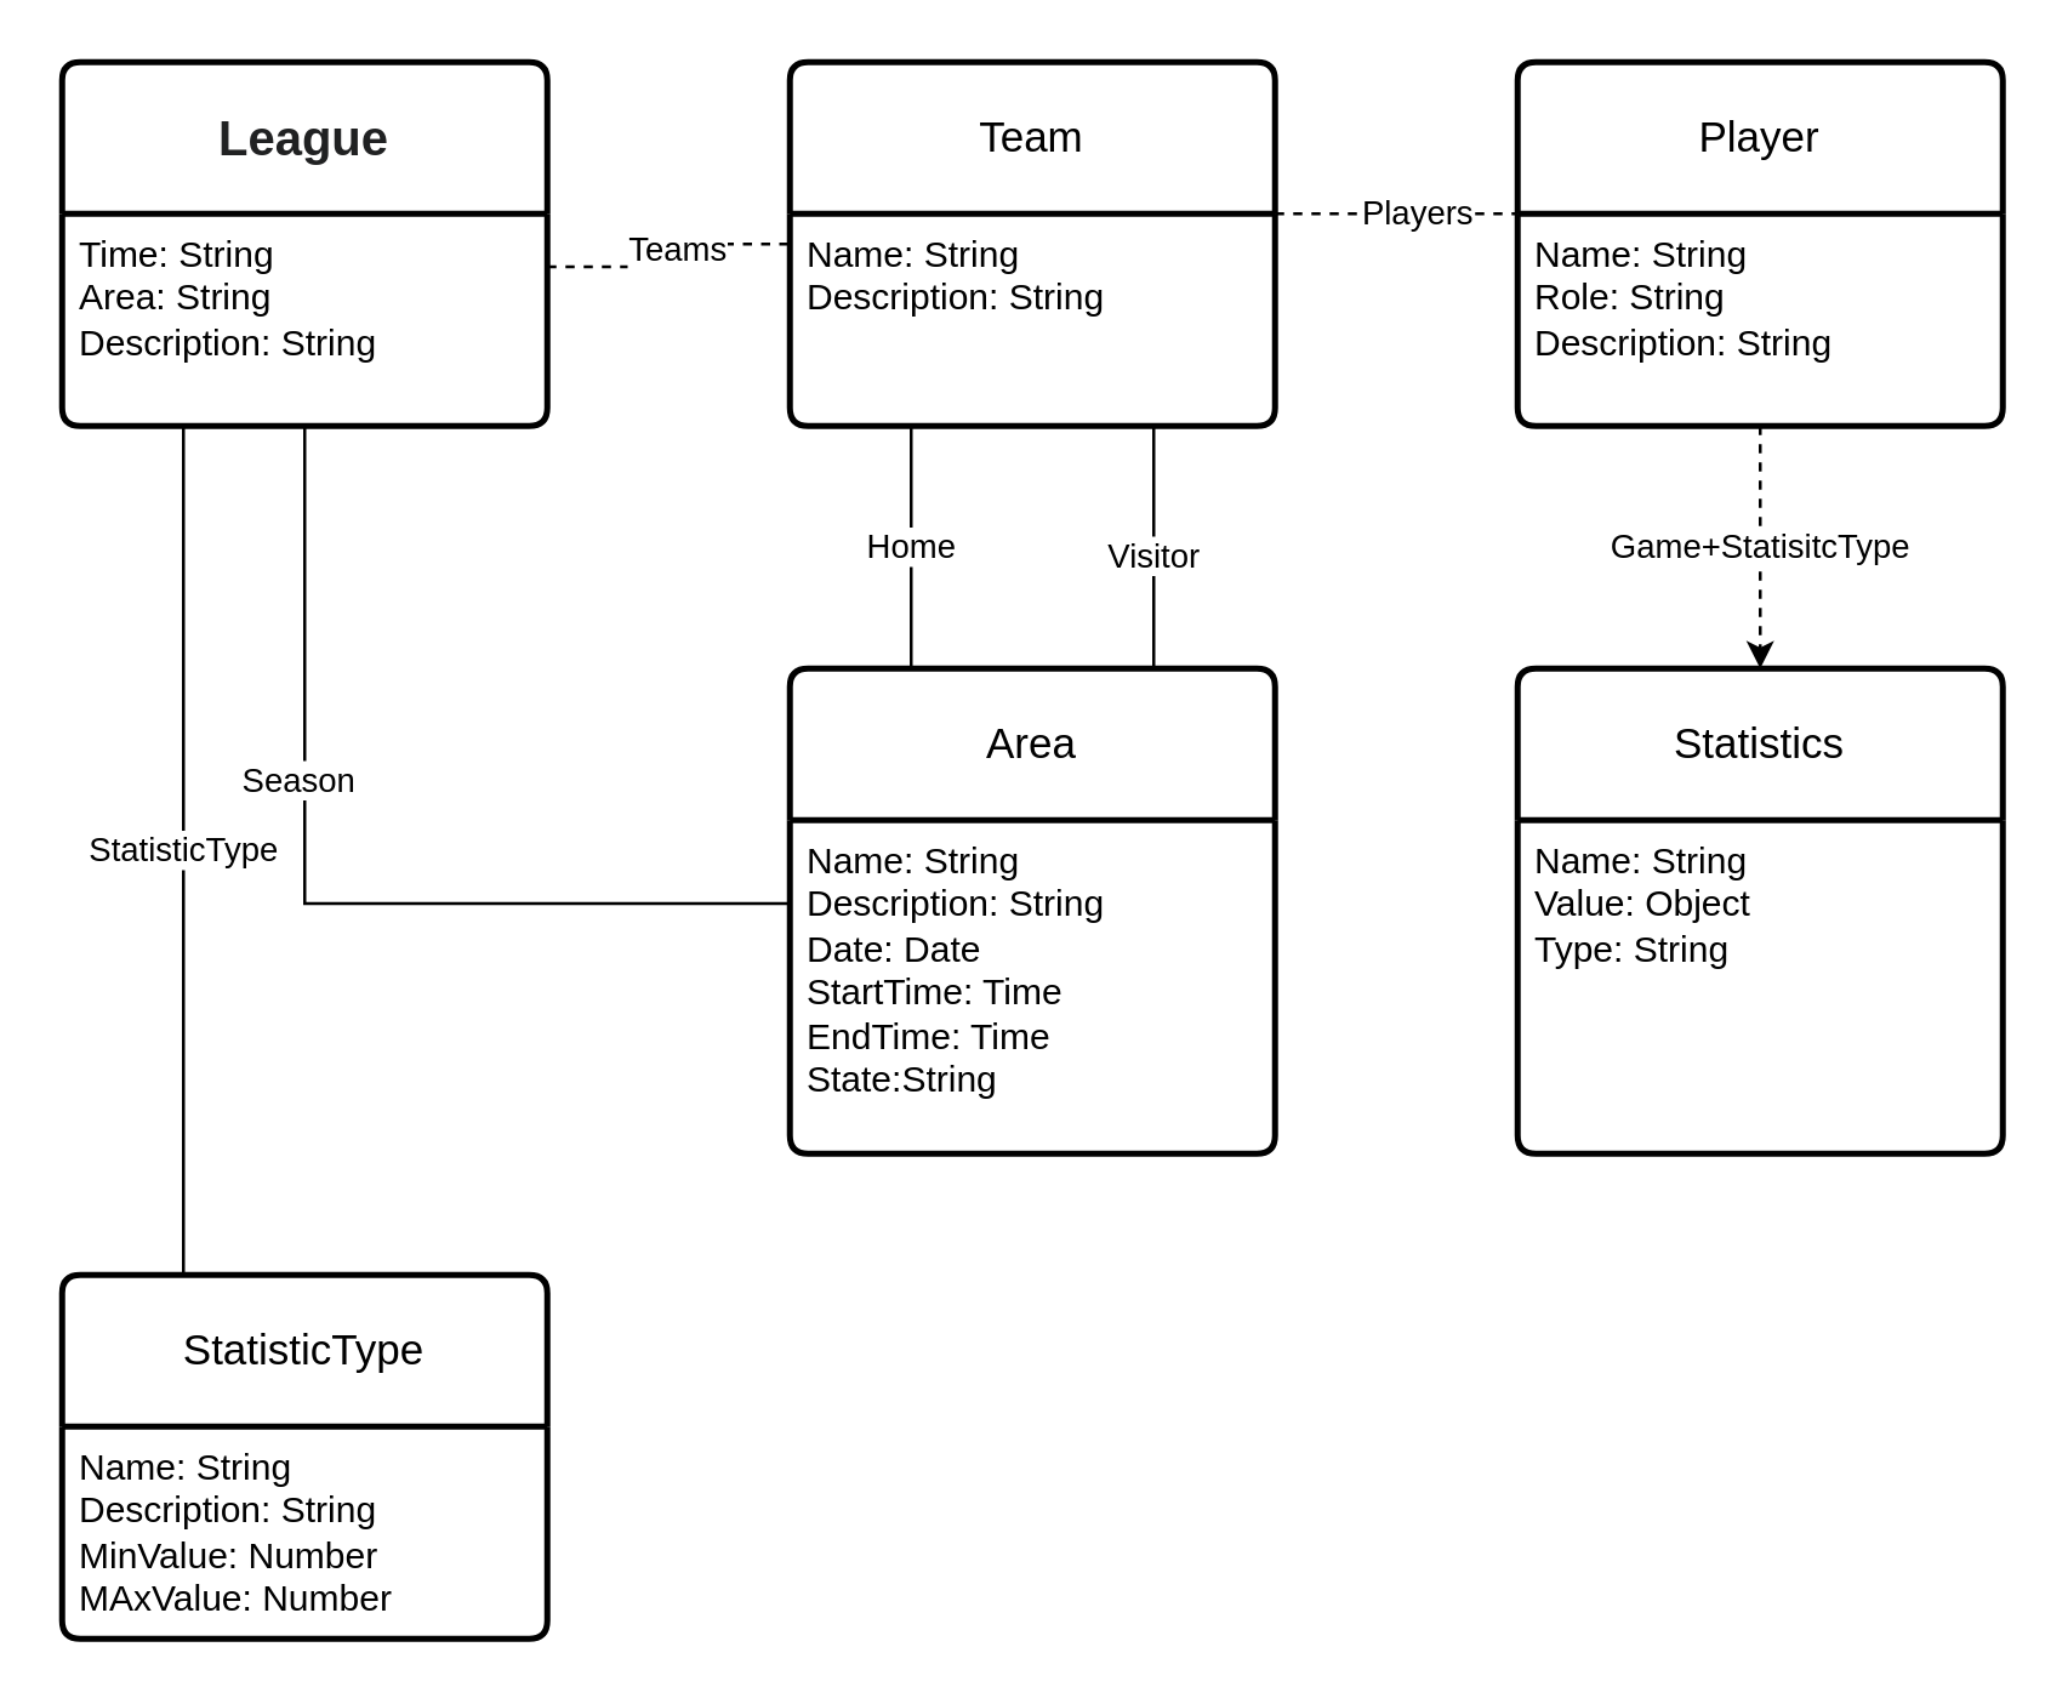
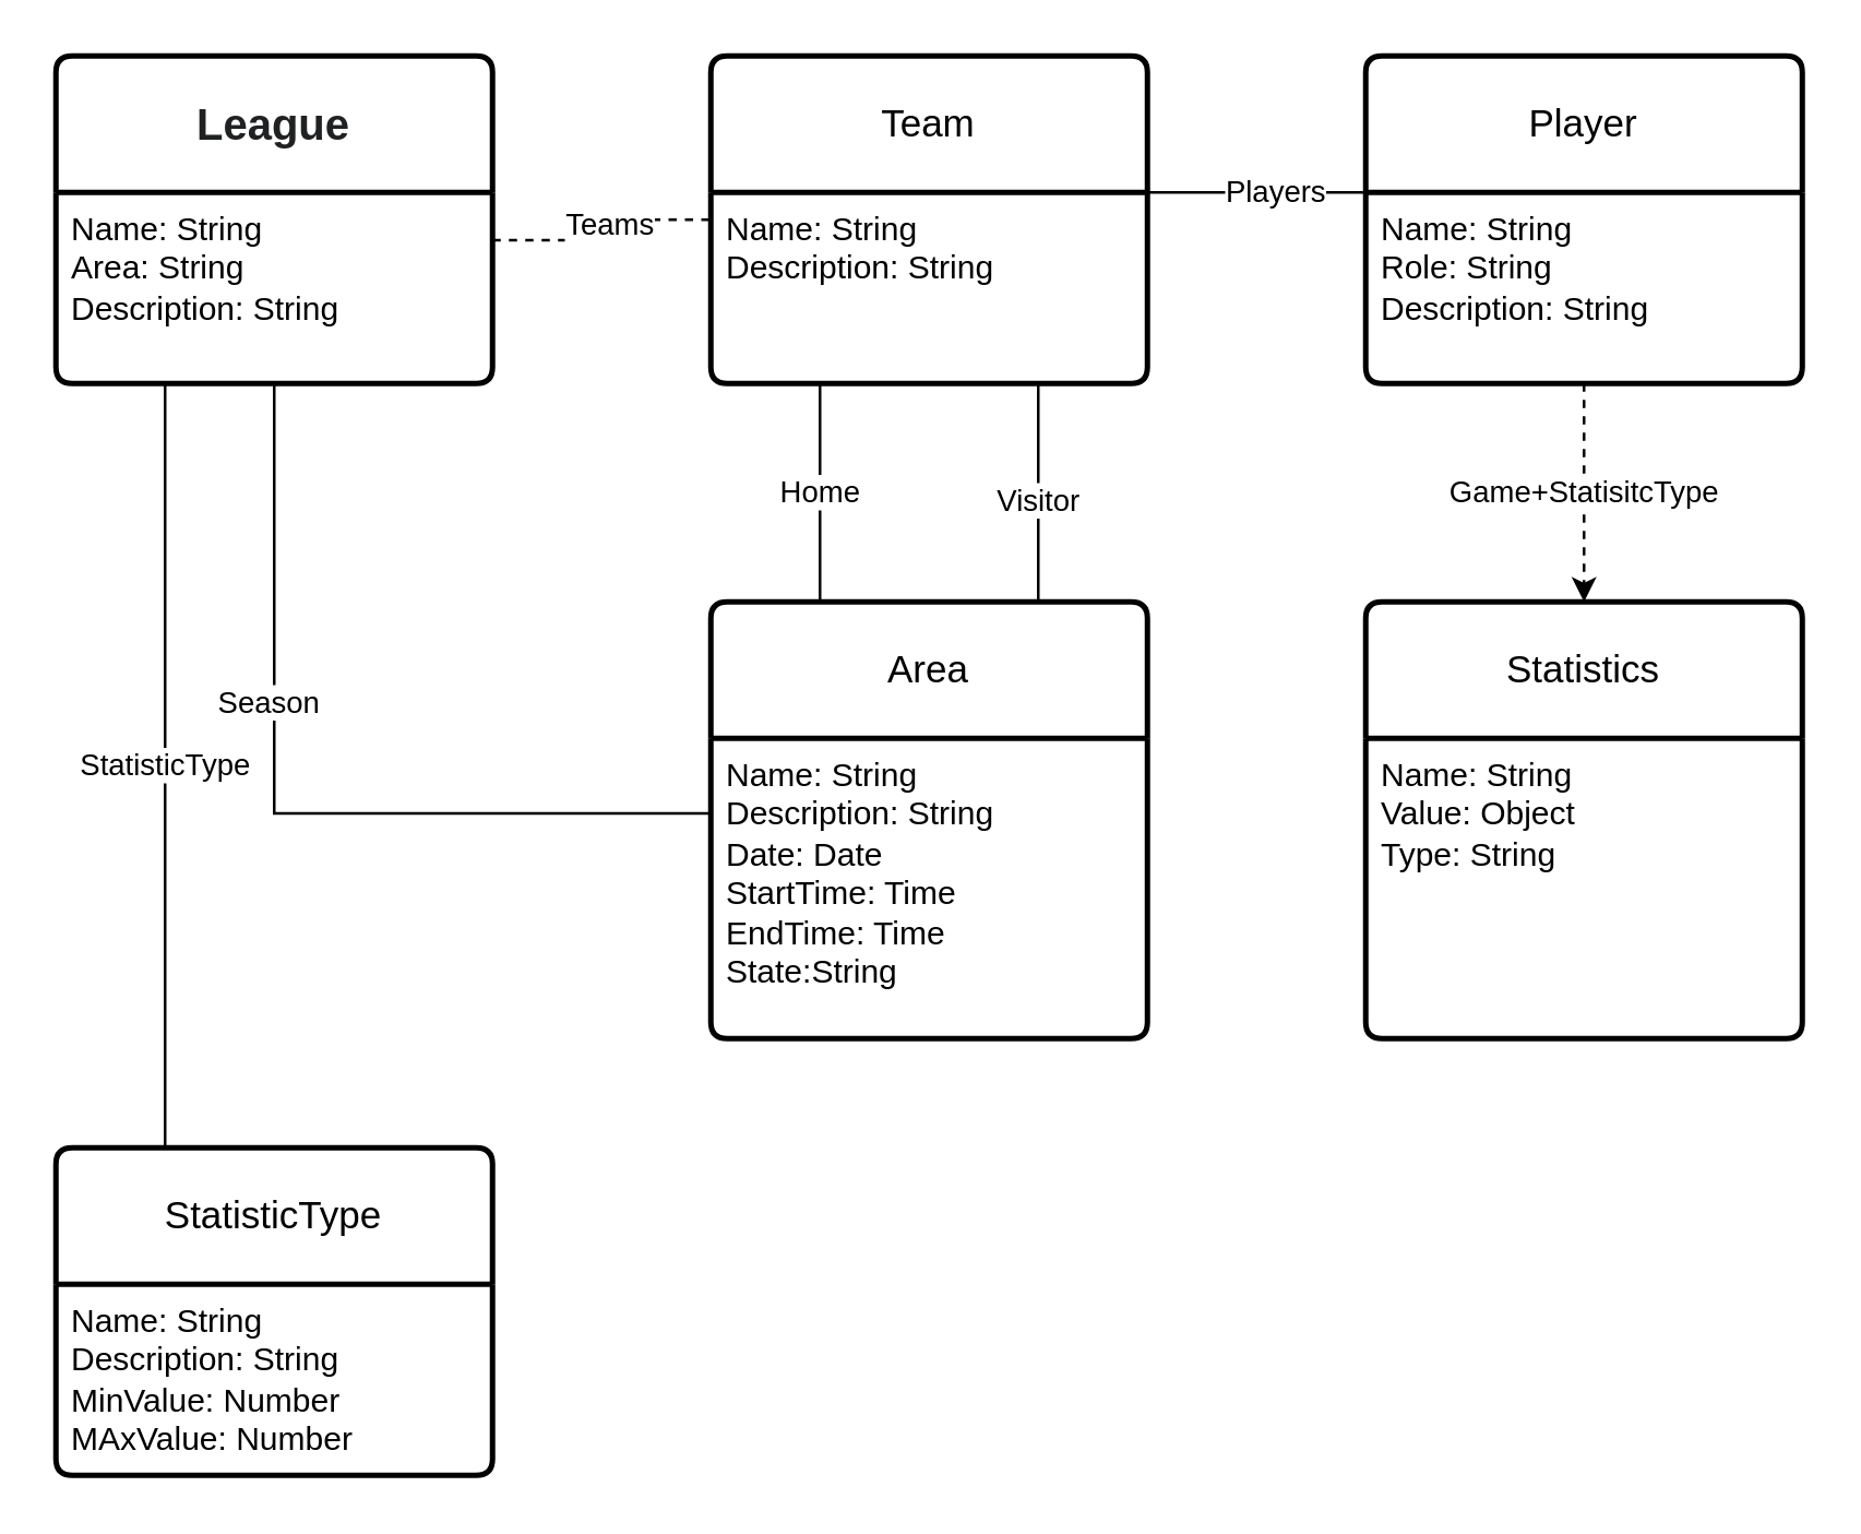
  <mxCell id="0" />
  <mxCell id="1" parent="0" />
  <mxCell id="2" value="&lt;b style=&quot;color: rgb(32, 33, 34); font-family: sans-serif; font-size: 16px; text-align: start; background-color: rgb(255, 255, 255);&quot;&gt;League&lt;/b&gt;" style="swimlane;childLayout=stackLayout;horizontal=1;startSize=50;horizontalStack=0;rounded=1;fontSize=14;fontStyle=0;strokeWidth=2;resizeParent=0;resizeLast=1;shadow=0;dashed=0;align=center;arcSize=4;whiteSpace=wrap;html=1;" vertex="1" parent="1"><mxGeometry x="20" y="20" width="160" height="120" as="geometry" /></mxCell>
- <mxCell id="3" value="Time: String&lt;br&gt;Area: String&lt;br&gt;Description: String" style="align=left;strokeColor=none;fillColor=none;spacingLeft=4;spacingRight=4;fontSize=12;verticalAlign=top;resizable=0;rotatable=0;part=1;html=1;whiteSpace=wrap;" vertex="1" parent="2"><mxGeometry y="50" width="160" height="70" as="geometry" /></mxCell>
+ <mxCell id="3" value="Name: String&lt;br&gt;Area: String&lt;br&gt;Description: String" style="align=left;strokeColor=none;fillColor=none;spacingLeft=4;spacingRight=4;fontSize=12;verticalAlign=top;resizable=0;rotatable=0;part=1;html=1;whiteSpace=wrap;" vertex="1" parent="2"><mxGeometry y="50" width="160" height="70" as="geometry" /></mxCell>
  <mxCell id="4" value="Team" style="swimlane;childLayout=stackLayout;horizontal=1;startSize=50;horizontalStack=0;rounded=1;fontSize=14;fontStyle=0;strokeWidth=2;resizeParent=0;resizeLast=1;shadow=0;dashed=0;align=center;arcSize=4;whiteSpace=wrap;html=1;" vertex="1" parent="1"><mxGeometry x="260" y="20" width="160" height="120" as="geometry" /></mxCell>
  <mxCell id="5" value="Name: String&lt;br&gt;Description: String" style="align=left;strokeColor=none;fillColor=none;spacingLeft=4;spacingRight=4;fontSize=12;verticalAlign=top;resizable=0;rotatable=0;part=1;html=1;whiteSpace=wrap;" vertex="1" parent="4"><mxGeometry y="50" width="160" height="70" as="geometry" /></mxCell>
  <mxCell id="6" value="Player" style="swimlane;childLayout=stackLayout;horizontal=1;startSize=50;horizontalStack=0;rounded=1;fontSize=14;fontStyle=0;strokeWidth=2;resizeParent=0;resizeLast=1;shadow=0;dashed=0;align=center;arcSize=4;whiteSpace=wrap;html=1;" vertex="1" parent="1"><mxGeometry x="500" y="20" width="160" height="120" as="geometry" /></mxCell>
  <mxCell id="7" value="Name: String&lt;div&gt;Role: String&lt;br&gt;Description: String&lt;/div&gt;" style="align=left;strokeColor=none;fillColor=none;spacingLeft=4;spacingRight=4;fontSize=12;verticalAlign=top;resizable=0;rotatable=0;part=1;html=1;whiteSpace=wrap;" vertex="1" parent="6"><mxGeometry y="50" width="160" height="70" as="geometry" /></mxCell>
  <mxCell id="8" value="Area" style="swimlane;childLayout=stackLayout;horizontal=1;startSize=50;horizontalStack=0;rounded=1;fontSize=14;fontStyle=0;strokeWidth=2;resizeParent=0;resizeLast=1;shadow=0;dashed=0;align=center;arcSize=4;whiteSpace=wrap;html=1;" vertex="1" parent="1"><mxGeometry x="260" y="220" width="160" height="160" as="geometry" /></mxCell>
  <mxCell id="9" value="Name: String&lt;div&gt;Description: String&lt;/div&gt;&lt;div&gt;Date: Date&lt;/div&gt;&lt;div&gt;StartTime: Time&lt;/div&gt;&lt;div&gt;EndTime: Time&lt;/div&gt;&lt;div&gt;State:String&lt;/div&gt;" style="align=left;strokeColor=none;fillColor=none;spacingLeft=4;spacingRight=4;fontSize=12;verticalAlign=top;resizable=0;rotatable=0;part=1;html=1;whiteSpace=wrap;" vertex="1" parent="8"><mxGeometry y="50" width="160" height="110" as="geometry" /></mxCell>
  <mxCell id="10" value="Statistics" style="swimlane;childLayout=stackLayout;horizontal=1;startSize=50;horizontalStack=0;rounded=1;fontSize=14;fontStyle=0;strokeWidth=2;resizeParent=0;resizeLast=1;shadow=0;dashed=0;align=center;arcSize=4;whiteSpace=wrap;html=1;" vertex="1" parent="1"><mxGeometry x="500" y="220" width="160" height="160" as="geometry" /></mxCell>
  <mxCell id="11" value="Name: String&lt;div&gt;Value: Object&lt;/div&gt;&lt;div&gt;Type: String&lt;/div&gt;&lt;div&gt;&lt;br&gt;&lt;/div&gt;" style="align=left;strokeColor=none;fillColor=none;spacingLeft=4;spacingRight=4;fontSize=12;verticalAlign=top;resizable=0;rotatable=0;part=1;html=1;whiteSpace=wrap;" vertex="1" parent="10"><mxGeometry y="50" width="160" height="110" as="geometry" /></mxCell>
  <mxCell id="12" style="edgeStyle=orthogonalEdgeStyle;rounded=0;orthogonalLoop=1;jettySize=auto;html=1;exitX=1;exitY=0.25;exitDx=0;exitDy=0;entryX=0;entryY=0.5;entryDx=0;entryDy=0;endArrow=none;startFill=0;dashed=1;" edge="1" parent="1" source="3" target="4"><mxGeometry relative="1" as="geometry" /></mxCell>
  <mxCell id="13" value="Teams" style="edgeLabel;html=1;align=center;verticalAlign=middle;resizable=0;points=[];" vertex="1" connectable="0" parent="12"><mxGeometry x="0.131" y="-1" relative="1" as="geometry"><mxPoint x="1" as="offset" /></mxGeometry></mxCell>
- <mxCell id="14" style="edgeStyle=orthogonalEdgeStyle;rounded=0;orthogonalLoop=1;jettySize=auto;html=1;exitX=1;exitY=0;exitDx=0;exitDy=0;entryX=0;entryY=0;entryDx=0;entryDy=0;endArrow=none;startFill=0;dashed=1;" edge="1" parent="1" source="5" target="7"><mxGeometry relative="1" as="geometry"><Array as="points"><mxPoint x="460" y="70" /><mxPoint x="460" y="70" /></Array></mxGeometry></mxCell>
+ <mxCell id="14" style="edgeStyle=orthogonalEdgeStyle;rounded=0;orthogonalLoop=1;jettySize=auto;html=1;exitX=1;exitY=0;exitDx=0;exitDy=0;entryX=0;entryY=0;entryDx=0;entryDy=0;endArrow=none;startFill=0;" edge="1" parent="1" source="5" target="7"><mxGeometry relative="1" as="geometry"><Array as="points"><mxPoint x="460" y="70" /><mxPoint x="460" y="70" /></Array></mxGeometry></mxCell>
  <mxCell id="15" value="Players" style="edgeLabel;html=1;align=center;verticalAlign=middle;resizable=0;points=[];" vertex="1" connectable="0" parent="14"><mxGeometry x="0.15" y="1" relative="1" as="geometry"><mxPoint as="offset" /></mxGeometry></mxCell>
  <mxCell id="16" style="edgeStyle=orthogonalEdgeStyle;rounded=0;orthogonalLoop=1;jettySize=auto;html=1;exitX=0.5;exitY=1;exitDx=0;exitDy=0;entryX=0;entryY=0.25;entryDx=0;entryDy=0;endArrow=none;startFill=0;" edge="1" parent="1" source="3" target="9"><mxGeometry relative="1" as="geometry" /></mxCell>
  <mxCell id="17" value="Season" style="edgeLabel;html=1;align=center;verticalAlign=middle;resizable=0;points=[];" vertex="1" connectable="0" parent="16"><mxGeometry x="-0.269" y="-3" relative="1" as="geometry"><mxPoint as="offset" /></mxGeometry></mxCell>
  <mxCell id="18" value="StatisticType" style="swimlane;childLayout=stackLayout;horizontal=1;startSize=50;horizontalStack=0;rounded=1;fontSize=14;fontStyle=0;strokeWidth=2;resizeParent=0;resizeLast=1;shadow=0;dashed=0;align=center;arcSize=4;whiteSpace=wrap;html=1;" vertex="1" parent="1"><mxGeometry x="20" y="420" width="160" height="120" as="geometry" /></mxCell>
  <mxCell id="19" value="Name: String&lt;div&gt;Description: String&lt;/div&gt;&lt;div&gt;MinValue: Number&lt;/div&gt;&lt;div&gt;MAxValue: Number&lt;/div&gt;" style="align=left;strokeColor=none;fillColor=none;spacingLeft=4;spacingRight=4;fontSize=12;verticalAlign=top;resizable=0;rotatable=0;part=1;html=1;whiteSpace=wrap;" vertex="1" parent="18"><mxGeometry y="50" width="160" height="70" as="geometry" /></mxCell>
  <mxCell id="20" value="Home" style="edgeStyle=orthogonalEdgeStyle;rounded=0;orthogonalLoop=1;jettySize=auto;html=1;exitX=0.25;exitY=1;exitDx=0;exitDy=0;entryX=0.25;entryY=0;entryDx=0;entryDy=0;endArrow=none;startFill=0;" edge="1" parent="1" source="5" target="8"><mxGeometry relative="1" as="geometry" /></mxCell>
  <mxCell id="21" style="edgeStyle=orthogonalEdgeStyle;rounded=0;orthogonalLoop=1;jettySize=auto;html=1;exitX=0.75;exitY=1;exitDx=0;exitDy=0;entryX=0.75;entryY=0;entryDx=0;entryDy=0;endArrow=none;startFill=0;" edge="1" parent="1" source="5" target="8"><mxGeometry relative="1" as="geometry" /></mxCell>
  <mxCell id="22" value="Visitor" style="edgeLabel;html=1;align=center;verticalAlign=middle;resizable=0;points=[];" connectable="0" vertex="1" parent="21"><mxGeometry x="0.05" y="-1" relative="1" as="geometry"><mxPoint as="offset" /></mxGeometry></mxCell>
  <mxCell id="23" value="StatisticType" style="edgeStyle=orthogonalEdgeStyle;rounded=0;orthogonalLoop=1;jettySize=auto;html=1;exitX=0.25;exitY=1;exitDx=0;exitDy=0;entryX=0.25;entryY=0;entryDx=0;entryDy=0;endArrow=none;startFill=0;" edge="1" parent="1" source="3" target="18"><mxGeometry relative="1" as="geometry" /></mxCell>
  <mxCell id="24" value="Game+StatisitcType" style="edgeStyle=orthogonalEdgeStyle;rounded=0;orthogonalLoop=1;jettySize=auto;html=1;exitX=0.5;exitY=1;exitDx=0;exitDy=0;entryX=0.5;entryY=0;entryDx=0;entryDy=0;dashed=1;" edge="1" parent="1" source="7" target="10"><mxGeometry relative="1" as="geometry" /></mxCell>
